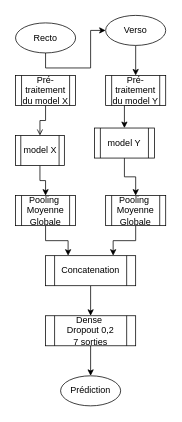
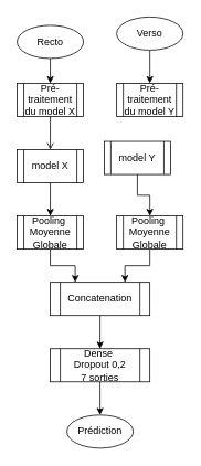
  <mxCell id="0" />
  <mxCell id="1" parent="0" />
- <mxCell id="2" style="edgeStyle=orthogonalEdgeStyle;rounded=0;orthogonalLoop=1;jettySize=auto;html=1;exitX=0.5;exitY=1;exitDx=0;exitDy=0;" parent="1" source="3" target="5" edge="1"><mxGeometry relative="1" as="geometry" /></mxCell>
+ <mxCell id="2" style="edgeStyle=orthogonalEdgeStyle;rounded=0;orthogonalLoop=1;jettySize=auto;html=1;exitX=0.5;exitY=1;exitDx=0;exitDy=0;entryX=0.5;entryY=0;entryDx=0;entryDy=0;" parent="1" source="3" target="7" edge="1"><mxGeometry relative="1" as="geometry" /></mxCell>
  <mxCell id="3" value="Recto" style="ellipse;whiteSpace=wrap;html=1;" parent="1" vertex="1"><mxGeometry x="20" y="30" width="80" height="40" as="geometry" /></mxCell>
  <mxCell id="4" style="edgeStyle=orthogonalEdgeStyle;rounded=0;orthogonalLoop=1;jettySize=auto;html=1;exitX=0.5;exitY=1;exitDx=0;exitDy=0;entryX=0.5;entryY=0;entryDx=0;entryDy=0;" parent="1" source="5" target="9" edge="1"><mxGeometry relative="1" as="geometry" /></mxCell>
  <mxCell id="5" value="Verso" style="ellipse;whiteSpace=wrap;html=1;" parent="1" vertex="1"><mxGeometry x="140" y="20" width="80" height="40" as="geometry" /></mxCell>
  <mxCell id="6" style="edgeStyle=orthogonalEdgeStyle;rounded=0;orthogonalLoop=1;jettySize=auto;html=1;exitX=0.5;exitY=1;exitDx=0;exitDy=0;endArrow=open;" parent="1" source="7" target="11" edge="1"><mxGeometry relative="1" as="geometry" /></mxCell>
  <mxCell id="7" value="Pré-traitement du model X" style="shape=process;whiteSpace=wrap;html=1;backgroundOutline=1;" parent="1" vertex="1"><mxGeometry x="20" y="100" width="80" height="40" as="geometry" /></mxCell>
- <mxCell id="8" style="edgeStyle=orthogonalEdgeStyle;rounded=0;orthogonalLoop=1;jettySize=auto;html=1;exitX=0.5;exitY=1;exitDx=0;exitDy=0;entryX=0.5;entryY=0;entryDx=0;entryDy=0;" parent="1" source="9" target="13" edge="1"><mxGeometry relative="1" as="geometry" /></mxCell>
  <mxCell id="9" value="Pré-traitement du model Y" style="shape=process;whiteSpace=wrap;html=1;backgroundOutline=1;" parent="1" vertex="1"><mxGeometry x="140" y="100" width="80" height="40" as="geometry" /></mxCell>
  <mxCell id="10" style="edgeStyle=orthogonalEdgeStyle;rounded=0;orthogonalLoop=1;jettySize=auto;html=1;exitX=0.5;exitY=1;exitDx=0;exitDy=0;entryX=0.5;entryY=0;entryDx=0;entryDy=0;" parent="1" source="11" target="15" edge="1"><mxGeometry relative="1" as="geometry" /></mxCell>
- <mxCell id="11" value="model X" style="shape=process;whiteSpace=wrap;html=1;backgroundOutline=1;" parent="1" vertex="1"><mxGeometry x="20" y="180" width="65" height="40" as="geometry" /></mxCell>
+ <mxCell id="11" value="model X" style="shape=process;whiteSpace=wrap;html=1;backgroundOutline=1;" parent="1" vertex="1"><mxGeometry x="20" y="180" width="80" height="40" as="geometry" /></mxCell>
  <mxCell id="12" style="edgeStyle=orthogonalEdgeStyle;rounded=0;orthogonalLoop=1;jettySize=auto;html=1;exitX=0.5;exitY=1;exitDx=0;exitDy=0;entryX=0.5;entryY=0;entryDx=0;entryDy=0;" parent="1" source="13" target="17" edge="1"><mxGeometry relative="1" as="geometry" /></mxCell>
  <mxCell id="13" value="model Y" style="shape=process;whiteSpace=wrap;html=1;backgroundOutline=1;" parent="1" vertex="1"><mxGeometry x="125" y="170" width="80" height="40" as="geometry" /></mxCell>
  <mxCell id="14" style="edgeStyle=orthogonalEdgeStyle;rounded=0;orthogonalLoop=1;jettySize=auto;html=1;exitX=0.5;exitY=1;exitDx=0;exitDy=0;entryX=0.25;entryY=0;entryDx=0;entryDy=0;" parent="1" source="15" target="19" edge="1"><mxGeometry relative="1" as="geometry" /></mxCell>
  <mxCell id="15" value="Pooling&amp;nbsp;&lt;br&gt;Moyenne&lt;br&gt;Globale" style="shape=process;whiteSpace=wrap;html=1;backgroundOutline=1;" parent="1" vertex="1"><mxGeometry x="20" y="260" width="80" height="40" as="geometry" /></mxCell>
  <mxCell id="16" style="edgeStyle=orthogonalEdgeStyle;rounded=0;orthogonalLoop=1;jettySize=auto;html=1;exitX=0.5;exitY=1;exitDx=0;exitDy=0;entryX=0.75;entryY=0;entryDx=0;entryDy=0;" parent="1" source="17" target="19" edge="1"><mxGeometry relative="1" as="geometry" /></mxCell>
  <mxCell id="17" value="Pooling&amp;nbsp;&lt;br&gt;Moyenne&lt;br&gt;Globale" style="shape=process;whiteSpace=wrap;html=1;backgroundOutline=1;" parent="1" vertex="1"><mxGeometry x="140" y="260" width="80" height="40" as="geometry" /></mxCell>
  <mxCell id="18" style="edgeStyle=orthogonalEdgeStyle;rounded=0;orthogonalLoop=1;jettySize=auto;html=1;exitX=0.5;exitY=1;exitDx=0;exitDy=0;entryX=0.5;entryY=0;entryDx=0;entryDy=0;" parent="1" source="19" target="21" edge="1"><mxGeometry relative="1" as="geometry" /></mxCell>
  <mxCell id="19" value="Concatenation" style="shape=process;whiteSpace=wrap;html=1;backgroundOutline=1;" parent="1" vertex="1"><mxGeometry x="60" y="340" width="120" height="40" as="geometry" /></mxCell>
  <mxCell id="20" style="edgeStyle=orthogonalEdgeStyle;rounded=0;orthogonalLoop=1;jettySize=auto;html=1;exitX=0.5;exitY=1;exitDx=0;exitDy=0;" parent="1" source="21" target="22" edge="1"><mxGeometry relative="1" as="geometry" /></mxCell>
  <mxCell id="21" value="Dense&amp;nbsp;&lt;br&gt;Dropout 0,2&lt;br&gt;7 sorties" style="shape=process;whiteSpace=wrap;html=1;backgroundOutline=1;" parent="1" vertex="1"><mxGeometry x="60" y="420" width="120" height="40" as="geometry" /></mxCell>
  <mxCell id="22" value="Prédiction" style="ellipse;whiteSpace=wrap;html=1;" parent="1" vertex="1"><mxGeometry x="80" y="500" width="80" height="40" as="geometry" /></mxCell>
